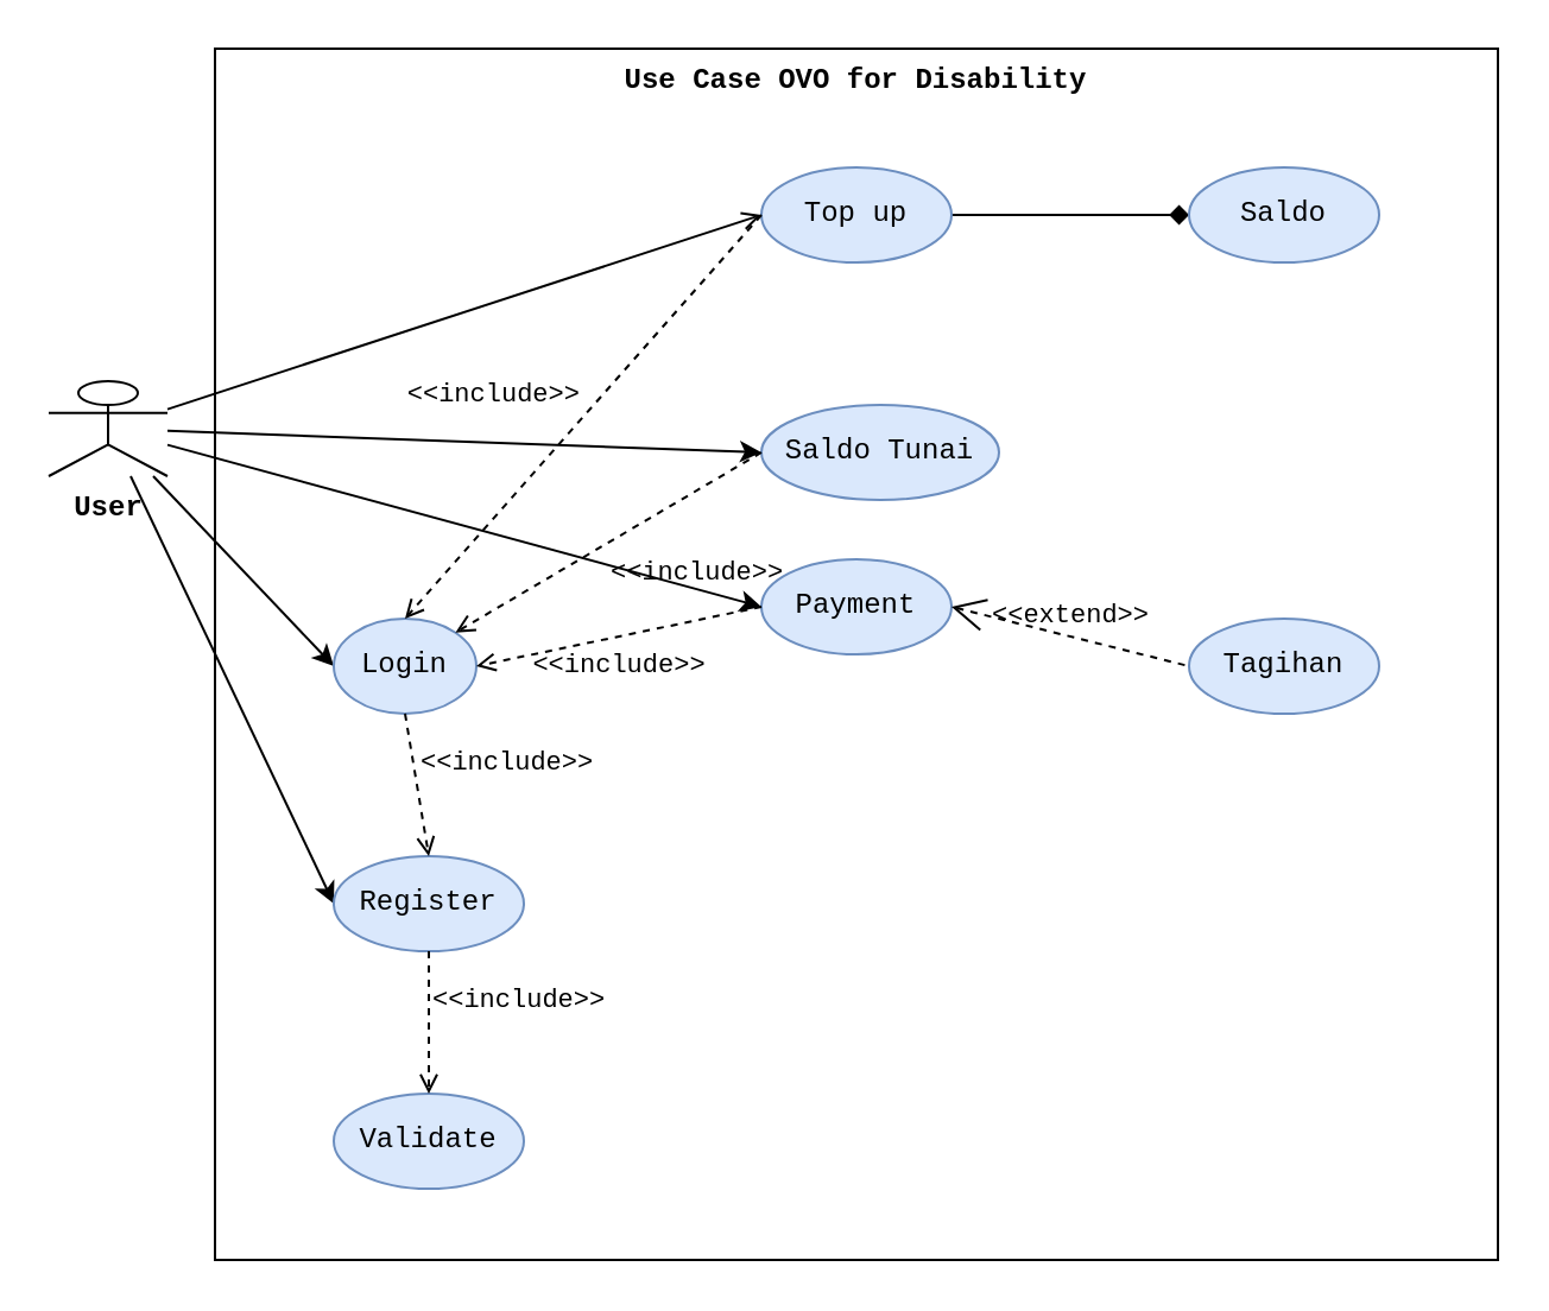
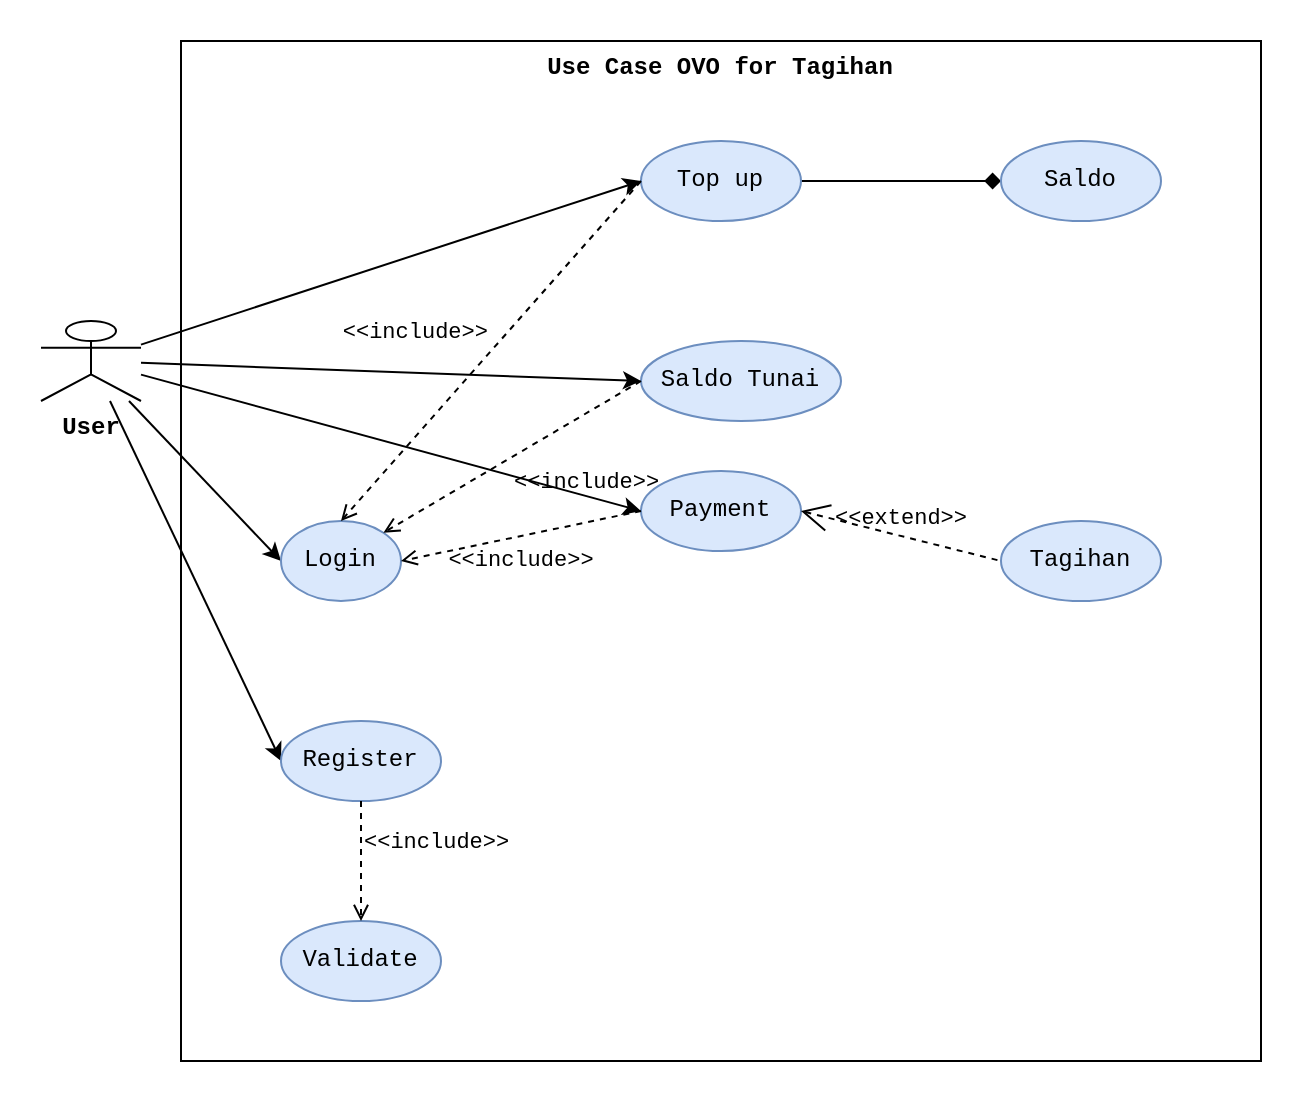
  <mxCell id="0" />
  <mxCell id="1" parent="0" />
- <mxCell id="2" value="Use Case OVO for Disability" style="shape=rect;html=1;verticalAlign=top;fontStyle=1;whiteSpace=wrap;align=center;fontFamily=Courier New;" vertex="1" parent="1"><mxGeometry x="90" y="20" width="540" height="510" as="geometry" /></mxCell>
+ <mxCell id="2" value="Use Case OVO for Tagihan" style="shape=rect;html=1;verticalAlign=top;fontStyle=1;whiteSpace=wrap;align=center;fontFamily=Courier New;" vertex="1" parent="1"><mxGeometry x="90" y="20" width="540" height="510" as="geometry" /></mxCell>
  <mxCell id="3" style="edgeStyle=none;html=1;entryX=0;entryY=0.5;entryDx=0;entryDy=0;fontFamily=Courier New;" edge="1" parent="1" source="8" target="9"><mxGeometry relative="1" as="geometry" /></mxCell>
  <mxCell id="4" style="edgeStyle=none;html=1;entryX=0;entryY=0.5;entryDx=0;entryDy=0;fontFamily=Courier New;" edge="1" parent="1" source="8" target="10"><mxGeometry relative="1" as="geometry" /></mxCell>
  <mxCell id="5" style="edgeStyle=none;html=1;entryX=0;entryY=0.5;entryDx=0;entryDy=0;fontFamily=Courier New;" edge="1" parent="1" source="8" target="17"><mxGeometry relative="1" as="geometry" /></mxCell>
  <mxCell id="6" style="edgeStyle=none;html=1;entryX=0;entryY=0.5;entryDx=0;entryDy=0;fontFamily=Courier New;" edge="1" parent="1" source="8" target="19"><mxGeometry relative="1" as="geometry" /></mxCell>
- <mxCell id="7" style="edgeStyle=none;html=1;entryX=0;entryY=0.5;entryDx=0;entryDy=0;fontFamily=Courier New;endArrow=open;" edge="1" parent="1" source="8" target="12"><mxGeometry relative="1" as="geometry" /></mxCell>
+ <mxCell id="7" style="edgeStyle=none;html=1;entryX=0;entryY=0.5;entryDx=0;entryDy=0;fontFamily=Courier New;" edge="1" parent="1" source="8" target="12"><mxGeometry relative="1" as="geometry" /></mxCell>
  <mxCell id="8" value="User" style="shape=umlActor;html=1;verticalLabelPosition=bottom;verticalAlign=top;align=center;fontFamily=Courier New;fontStyle=1" vertex="1" parent="1"><mxGeometry x="20" y="160" width="50" height="40" as="geometry" /></mxCell>
  <mxCell id="9" value="Login" style="ellipse;whiteSpace=wrap;html=1;fontFamily=Courier New;fillColor=#dae8fc;strokeColor=#6c8ebf;" vertex="1" parent="1"><mxGeometry x="140" y="260" width="60" height="40" as="geometry" /></mxCell>
  <mxCell id="10" value="Register" style="ellipse;whiteSpace=wrap;html=1;fontFamily=Courier New;fillColor=#dae8fc;strokeColor=#6c8ebf;" vertex="1" parent="1"><mxGeometry x="140" y="360" width="80" height="40" as="geometry" /></mxCell>
  <mxCell id="11" style="edgeStyle=none;html=1;entryX=0;entryY=0.5;entryDx=0;entryDy=0;fontFamily=Courier New;endArrow=diamond;" edge="1" parent="1" source="12" target="13"><mxGeometry relative="1" as="geometry" /></mxCell>
  <mxCell id="12" value="Top up" style="ellipse;whiteSpace=wrap;html=1;fontFamily=Courier New;fillColor=#dae8fc;strokeColor=#6c8ebf;" vertex="1" parent="1"><mxGeometry x="320" y="70" width="80" height="40" as="geometry" /></mxCell>
  <mxCell id="13" value="Saldo" style="ellipse;whiteSpace=wrap;html=1;fontFamily=Courier New;fillColor=#dae8fc;strokeColor=#6c8ebf;" vertex="1" parent="1"><mxGeometry x="500" y="70" width="80" height="40" as="geometry" /></mxCell>
- <mxCell id="14" value="&amp;lt;&amp;lt;include&amp;gt;&amp;gt;" style="edgeStyle=none;html=1;endArrow=open;verticalAlign=bottom;dashed=1;labelBackgroundColor=none;fontFamily=Courier New;exitX=0.5;exitY=1;exitDx=0;exitDy=0;entryX=0.5;entryY=0;entryDx=0;entryDy=0;align=left;" edge="1" parent="1" source="9" target="10"><mxGeometry width="160" relative="1" as="geometry"><mxPoint x="210" y="340" as="sourcePoint" /><mxPoint x="370" y="340" as="targetPoint" /><Array as="points" /></mxGeometry></mxCell>
  <mxCell id="15" value="Validate" style="ellipse;whiteSpace=wrap;html=1;fontFamily=Courier New;fillColor=#dae8fc;strokeColor=#6c8ebf;" vertex="1" parent="1"><mxGeometry x="140" y="460" width="80" height="40" as="geometry" /></mxCell>
  <mxCell id="16" value="&amp;lt;&amp;lt;include&amp;gt;&amp;gt;" style="edgeStyle=none;html=1;endArrow=open;verticalAlign=bottom;dashed=1;labelBackgroundColor=none;fontFamily=Courier New;exitX=0.5;exitY=1;exitDx=0;exitDy=0;entryX=0.5;entryY=0;entryDx=0;entryDy=0;align=left;" edge="1" parent="1" source="10" target="15"><mxGeometry width="160" relative="1" as="geometry"><mxPoint x="190" y="310" as="sourcePoint" /><mxPoint x="190" y="370" as="targetPoint" /><Array as="points" /></mxGeometry></mxCell>
  <mxCell id="17" value="Payment" style="ellipse;whiteSpace=wrap;html=1;fontFamily=Courier New;fillColor=#dae8fc;strokeColor=#6c8ebf;" vertex="1" parent="1"><mxGeometry x="320" y="235" width="80" height="40" as="geometry" /></mxCell>
  <mxCell id="18" value="Tagihan" style="ellipse;whiteSpace=wrap;html=1;fontFamily=Courier New;fillColor=#dae8fc;strokeColor=#6c8ebf;" vertex="1" parent="1"><mxGeometry x="500" y="260" width="80" height="40" as="geometry" /></mxCell>
  <mxCell id="19" value="Saldo Tunai" style="ellipse;whiteSpace=wrap;html=1;fontFamily=Courier New;fillColor=#dae8fc;strokeColor=#6c8ebf;" vertex="1" parent="1"><mxGeometry x="320" y="170" width="100" height="40" as="geometry" /></mxCell>
  <mxCell id="20" value="&amp;lt;&amp;lt;extend&amp;gt;&amp;gt;" style="edgeStyle=none;html=1;startArrow=open;endArrow=none;startSize=12;verticalAlign=bottom;dashed=1;labelBackgroundColor=none;fontFamily=Courier New;entryX=0;entryY=0.5;entryDx=0;entryDy=0;exitX=1;exitY=0.5;exitDx=0;exitDy=0;" edge="1" parent="1" source="17" target="18"><mxGeometry width="160" relative="1" as="geometry"><mxPoint x="270" y="310" as="sourcePoint" /><mxPoint x="430" y="310" as="targetPoint" /></mxGeometry></mxCell>
  <mxCell id="21" value="&amp;lt;&amp;lt;include&amp;gt;&amp;gt;" style="edgeStyle=none;html=1;endArrow=open;verticalAlign=top;dashed=1;labelBackgroundColor=none;fontFamily=Courier New;exitX=0;exitY=0.5;exitDx=0;exitDy=0;entryX=1;entryY=0.5;entryDx=0;entryDy=0;align=center;" edge="1" parent="1" source="17" target="9"><mxGeometry width="160" relative="1" as="geometry"><mxPoint x="190" y="310" as="sourcePoint" /><mxPoint x="190" y="370" as="targetPoint" /><Array as="points" /></mxGeometry></mxCell>
  <mxCell id="22" value="&lt;div style=&quot;&quot;&gt;&lt;span style=&quot;background-color: initial;&quot;&gt;&amp;lt;&amp;lt;include&amp;gt;&amp;gt;&lt;/span&gt;&lt;/div&gt;" style="edgeStyle=none;html=1;endArrow=open;verticalAlign=top;dashed=1;labelBackgroundColor=none;fontFamily=Courier New;exitX=0;exitY=0.5;exitDx=0;exitDy=0;entryX=1;entryY=0;entryDx=0;entryDy=0;align=left;" edge="1" parent="1" source="19" target="9"><mxGeometry width="160" relative="1" as="geometry"><mxPoint x="330" y="290" as="sourcePoint" /><mxPoint x="230" y="290" as="targetPoint" /><Array as="points" /></mxGeometry></mxCell>
  <mxCell id="23" value="&amp;lt;&amp;lt;include&amp;gt;&amp;gt;" style="edgeStyle=none;html=1;endArrow=open;verticalAlign=bottom;dashed=1;labelBackgroundColor=none;fontFamily=Courier New;exitX=0;exitY=0.5;exitDx=0;exitDy=0;entryX=0.5;entryY=0;entryDx=0;entryDy=0;align=right;" edge="1" parent="1" source="12" target="9"><mxGeometry width="160" relative="1" as="geometry"><mxPoint x="330" y="200" as="sourcePoint" /><mxPoint x="230" y="290" as="targetPoint" /><Array as="points" /></mxGeometry></mxCell>
